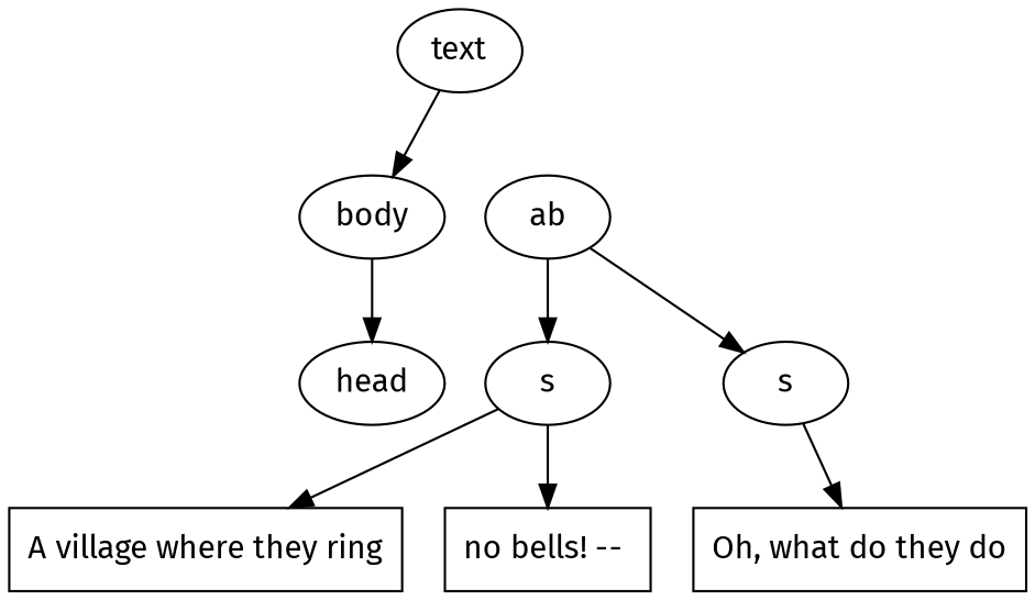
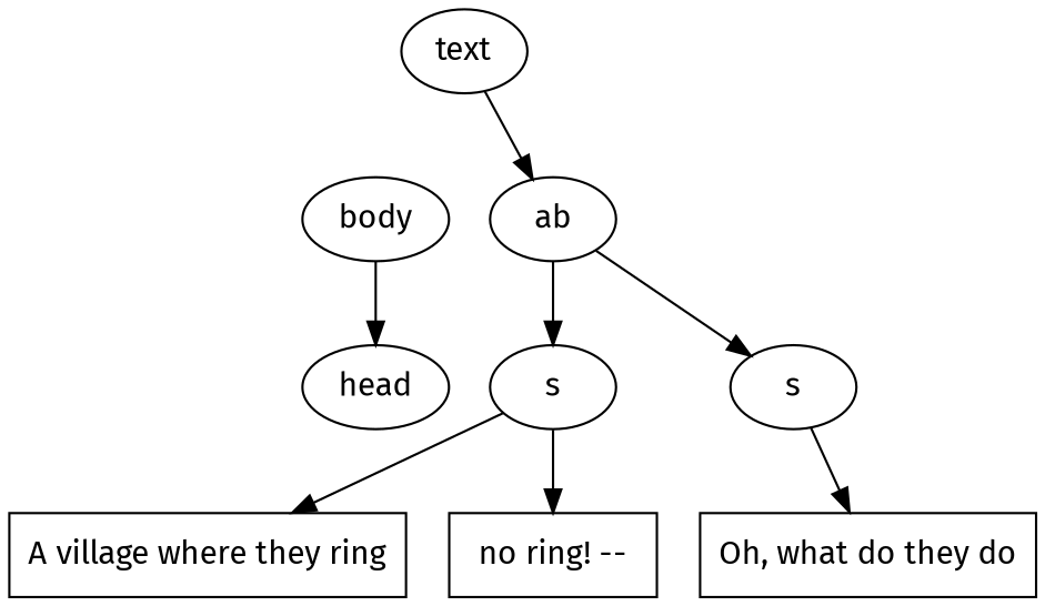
  digraph {
    fontname="Fira Sans"
    node [fontname="Fira Sans" shape=oval]
    edge [fontname="Fira Sans"]
    n1 [label="A village where they ring" shape=rectangle]
-   n2 [label="no bells! -- " shape=rectangle]
+   n2 [label="no ring! --" shape=rectangle]
    n3 [label="Oh, what do they do" shape=rectangle]
    n4 [label=s]
    n5 [label=s]
    text
    body
    head
    ab
    n4 -> n1
    n4 -> n2
    n5 -> n3
-   text -> body
+   text -> ab
    body -> head
    ab -> n4
    ab -> n5
  }
